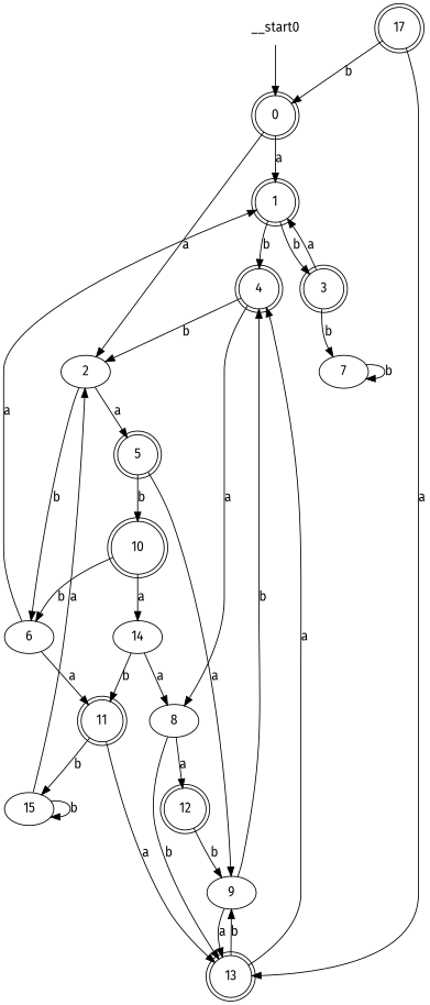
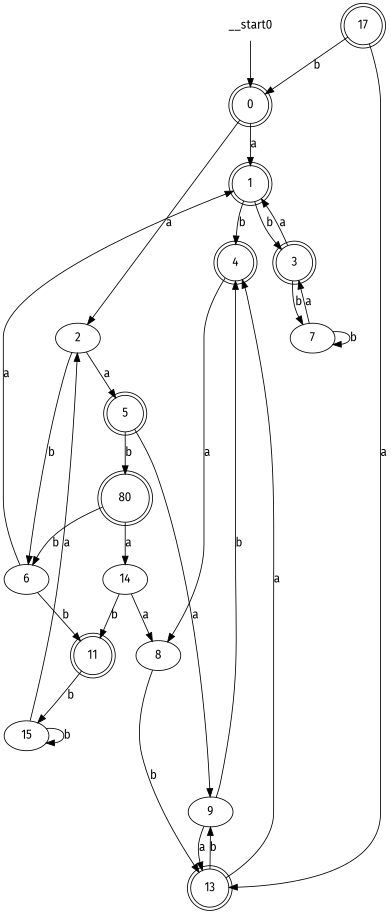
  digraph {
    fontname="Fira Sans"
    node [fontname="Fira Sans" shape=doublecircle]
    edge [fontname="Fira Sans"]
    __start0 [shape=none]
    0
    1
    2 [shape=""]
    3
    4
    5
    6 [shape=""]
    7 [shape=""]
    8 [shape=""]
    9 [shape=""]
-   10
+   10 [label=80]
    11
-   12
    13
    14 [shape=""]
    15 [shape=""]
    17
    __start0 -> 0
    0 -> 1 [label=a]
    0 -> 2 [label=a]
    1 -> 3 [label=b]
    1 -> 4 [label=b]
    2 -> 5 [label=a]
    2 -> 6 [label=b]
    3 -> 1 [label=a]
    3 -> 7 [label=b]
-   4 -> 2 [label=b]
    4 -> 8 [label=a]
    5 -> 9 [label=a]
    5 -> 10 [label=b]
    6 -> 1 [label=a]
-   6 -> 11 [label=a]
+   6 -> 11 [label=b]
+   7 -> 3 [label=a]
    7 -> 7 [label=b]
-   8 -> 12 [label=a]
    8 -> 13 [label=b]
    9 -> 4 [label=b]
    9 -> 13 [label=a]
    10 -> 6 [label=b]
    10 -> 14 [label=a]
-   11 -> 13 [label=a]
    11 -> 15 [label=b]
-   12 -> 9 [label=b]
    13 -> 4 [label=a]
    13 -> 9 [label=b]
    14 -> 8 [label=a]
    14 -> 11 [label=b]
    15 -> 2 [label=a]
    15 -> 15 [label=b]
    17 -> 0 [label=b]
    17 -> 13 [label=a]
  }
